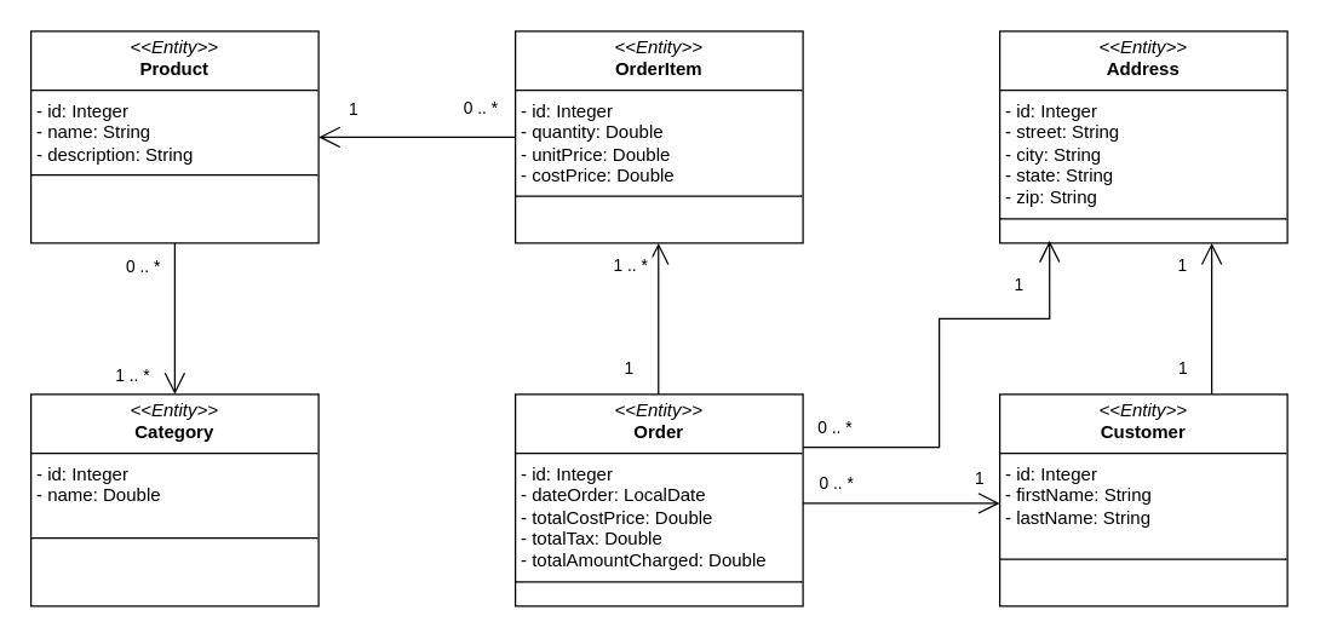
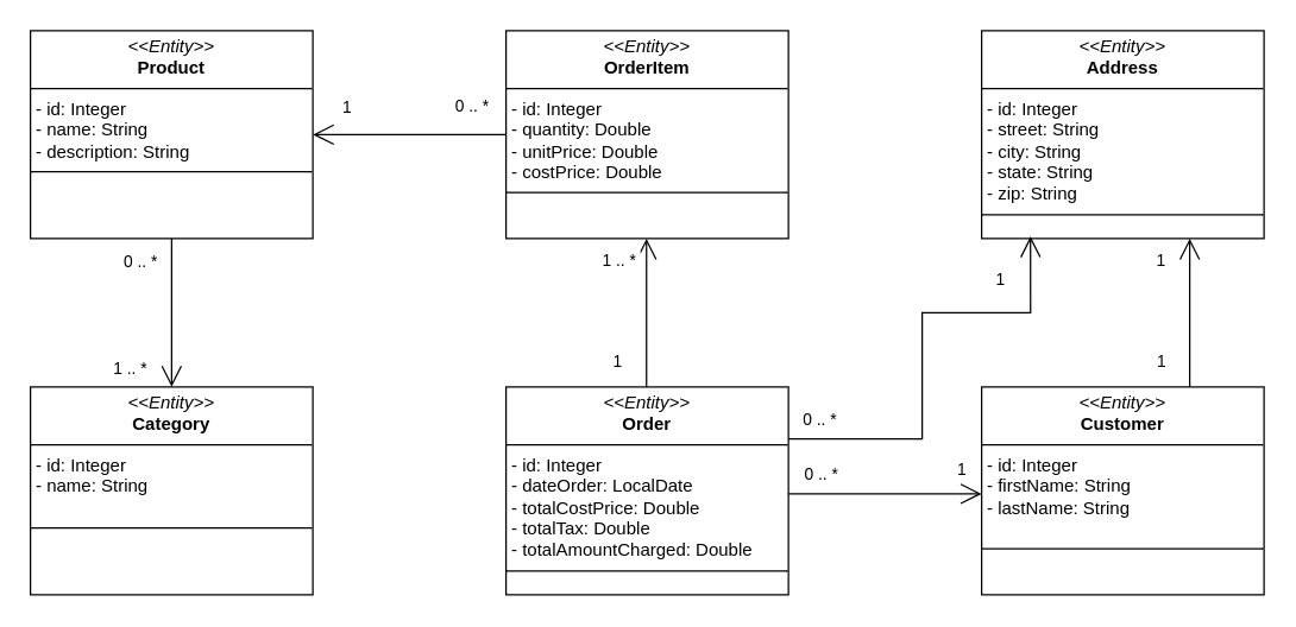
  <mxCell id="0" />
  <mxCell id="1" parent="0" />
  <mxCell id="2" value="&lt;p style=&quot;margin:0px;margin-top:4px;text-align:center;&quot;&gt;&lt;i&gt;&amp;lt;&amp;lt;Entity&amp;gt;&amp;gt;&lt;/i&gt;&lt;br&gt;&lt;b&gt;Product&lt;/b&gt;&lt;/p&gt;&lt;hr size=&quot;1&quot; style=&quot;border-style:solid;&quot;&gt;&lt;p style=&quot;margin:0px;margin-left:4px;&quot;&gt;- id: Integer&lt;br&gt;- name: String&lt;/p&gt;&lt;p style=&quot;margin:0px;margin-left:4px;&quot;&gt;- description: String&lt;/p&gt;&lt;hr size=&quot;1&quot; style=&quot;border-style:solid;&quot;&gt;&lt;p style=&quot;margin:0px;margin-left:4px;&quot;&gt;&lt;br&gt;&lt;/p&gt;" style="verticalAlign=top;align=left;overflow=fill;html=1;whiteSpace=wrap;" vertex="1" parent="1"><mxGeometry x="20" y="20" width="190" height="140" as="geometry" /></mxCell>
  <mxCell id="3" value="&lt;p style=&quot;margin:0px;margin-top:4px;text-align:center;&quot;&gt;&lt;i&gt;&amp;lt;&amp;lt;Entity&amp;gt;&amp;gt;&lt;/i&gt;&lt;br&gt;&lt;b&gt;OrderItem&lt;/b&gt;&lt;/p&gt;&lt;hr size=&quot;1&quot; style=&quot;border-style:solid;&quot;&gt;&lt;p style=&quot;margin:0px;margin-left:4px;&quot;&gt;- id: Integer&lt;br&gt;- quantity: Double&lt;/p&gt;&lt;p style=&quot;margin:0px;margin-left:4px;&quot;&gt;- unitPrice: Double&lt;/p&gt;&lt;p style=&quot;margin:0px;margin-left:4px;&quot;&gt;- costPrice: Double&lt;/p&gt;&lt;hr size=&quot;1&quot; style=&quot;border-style:solid;&quot;&gt;&lt;p style=&quot;margin:0px;margin-left:4px;&quot;&gt;&lt;br&gt;&lt;/p&gt;" style="verticalAlign=top;align=left;overflow=fill;html=1;whiteSpace=wrap;" vertex="1" parent="1"><mxGeometry x="340" y="20" width="190" height="140" as="geometry" /></mxCell>
- <mxCell id="4" value="&lt;p style=&quot;margin:0px;margin-top:4px;text-align:center;&quot;&gt;&lt;i&gt;&amp;lt;&amp;lt;Entity&amp;gt;&amp;gt;&lt;/i&gt;&lt;br&gt;&lt;b&gt;Category&lt;/b&gt;&lt;/p&gt;&lt;hr size=&quot;1&quot; style=&quot;border-style:solid;&quot;&gt;&lt;p style=&quot;margin:0px;margin-left:4px;&quot;&gt;- id: Integer&lt;br&gt;- name: Double&lt;/p&gt;&lt;p style=&quot;margin:0px;margin-left:4px;&quot;&gt;&lt;br&gt;&lt;/p&gt;&lt;hr size=&quot;1&quot; style=&quot;border-style:solid;&quot;&gt;&lt;p style=&quot;margin:0px;margin-left:4px;&quot;&gt;&lt;br&gt;&lt;/p&gt;" style="verticalAlign=top;align=left;overflow=fill;html=1;whiteSpace=wrap;" vertex="1" parent="1"><mxGeometry x="20" y="260" width="190" height="140" as="geometry" /></mxCell>
+ <mxCell id="4" value="&lt;p style=&quot;margin:0px;margin-top:4px;text-align:center;&quot;&gt;&lt;i&gt;&amp;lt;&amp;lt;Entity&amp;gt;&amp;gt;&lt;/i&gt;&lt;br&gt;&lt;b&gt;Category&lt;/b&gt;&lt;/p&gt;&lt;hr size=&quot;1&quot; style=&quot;border-style:solid;&quot;&gt;&lt;p style=&quot;margin:0px;margin-left:4px;&quot;&gt;- id: Integer&lt;br&gt;- name: String&lt;/p&gt;&lt;p style=&quot;margin:0px;margin-left:4px;&quot;&gt;&lt;br&gt;&lt;/p&gt;&lt;hr size=&quot;1&quot; style=&quot;border-style:solid;&quot;&gt;&lt;p style=&quot;margin:0px;margin-left:4px;&quot;&gt;&lt;br&gt;&lt;/p&gt;" style="verticalAlign=top;align=left;overflow=fill;html=1;whiteSpace=wrap;" vertex="1" parent="1"><mxGeometry x="20" y="260" width="190" height="140" as="geometry" /></mxCell>
  <mxCell id="5" value="&lt;p style=&quot;margin:0px;margin-top:4px;text-align:center;&quot;&gt;&lt;i&gt;&amp;lt;&amp;lt;Entity&amp;gt;&amp;gt;&lt;/i&gt;&lt;br&gt;&lt;b&gt;Order&lt;/b&gt;&lt;/p&gt;&lt;hr size=&quot;1&quot; style=&quot;border-style:solid;&quot;&gt;&lt;p style=&quot;margin:0px;margin-left:4px;&quot;&gt;- id: Integer&lt;br&gt;- dateOrder: LocalDate&lt;/p&gt;&lt;p style=&quot;margin:0px;margin-left:4px;&quot;&gt;- totalCostPrice: Double&lt;/p&gt;&lt;p style=&quot;margin:0px;margin-left:4px;&quot;&gt;- totalTax: Double&lt;/p&gt;&lt;p style=&quot;margin:0px;margin-left:4px;&quot;&gt;- totalAmountCharged: Double&lt;/p&gt;&lt;hr size=&quot;1&quot; style=&quot;border-style:solid;&quot;&gt;&lt;p style=&quot;margin:0px;margin-left:4px;&quot;&gt;&lt;br&gt;&lt;/p&gt;" style="verticalAlign=top;align=left;overflow=fill;html=1;whiteSpace=wrap;" vertex="1" parent="1"><mxGeometry x="340" y="260" width="190" height="140" as="geometry" /></mxCell>
  <mxCell id="6" value="&lt;p style=&quot;margin:0px;margin-top:4px;text-align:center;&quot;&gt;&lt;i&gt;&amp;lt;&amp;lt;Entity&amp;gt;&amp;gt;&lt;/i&gt;&lt;br&gt;&lt;b&gt;Address&lt;/b&gt;&lt;/p&gt;&lt;hr size=&quot;1&quot; style=&quot;border-style:solid;&quot;&gt;&lt;p style=&quot;margin:0px;margin-left:4px;&quot;&gt;- id: Integer&lt;br&gt;- street: String&lt;/p&gt;&lt;p style=&quot;margin:0px;margin-left:4px;&quot;&gt;- city: String&lt;/p&gt;&lt;p style=&quot;margin:0px;margin-left:4px;&quot;&gt;- state: String&lt;/p&gt;&lt;p style=&quot;margin:0px;margin-left:4px;&quot;&gt;- zip: String&lt;/p&gt;&lt;hr size=&quot;1&quot; style=&quot;border-style:solid;&quot;&gt;&lt;p style=&quot;margin:0px;margin-left:4px;&quot;&gt;&lt;br&gt;&lt;/p&gt;" style="verticalAlign=top;align=left;overflow=fill;html=1;whiteSpace=wrap;" vertex="1" parent="1"><mxGeometry x="660" y="20" width="190" height="140" as="geometry" /></mxCell>
  <mxCell id="7" value="&lt;p style=&quot;margin:0px;margin-top:4px;text-align:center;&quot;&gt;&lt;i&gt;&amp;lt;&amp;lt;Entity&amp;gt;&amp;gt;&lt;/i&gt;&lt;br&gt;&lt;b&gt;Customer&lt;/b&gt;&lt;/p&gt;&lt;hr size=&quot;1&quot; style=&quot;border-style:solid;&quot;&gt;&lt;p style=&quot;margin:0px;margin-left:4px;&quot;&gt;- id: Integer&lt;br&gt;- firstName: String&lt;/p&gt;&lt;p style=&quot;margin:0px;margin-left:4px;&quot;&gt;- lastName: String&lt;/p&gt;&lt;p style=&quot;margin:0px;margin-left:4px;&quot;&gt;&lt;br&gt;&lt;/p&gt;&lt;hr size=&quot;1&quot; style=&quot;border-style:solid;&quot;&gt;&lt;p style=&quot;margin:0px;margin-left:4px;&quot;&gt;&lt;br&gt;&lt;/p&gt;" style="verticalAlign=top;align=left;overflow=fill;html=1;whiteSpace=wrap;" vertex="1" parent="1"><mxGeometry x="660" y="260" width="190" height="140" as="geometry" /></mxCell>
  <mxCell id="8" value="" style="endArrow=open;endFill=1;endSize=12;html=1;rounded=0;" edge="1" parent="1"><mxGeometry width="160" relative="1" as="geometry"><mxPoint x="530" y="332" as="sourcePoint" /><mxPoint x="660" y="332" as="targetPoint" /></mxGeometry></mxCell>
  <mxCell id="9" value="1&amp;nbsp;" style="edgeLabel;html=1;align=center;verticalAlign=middle;resizable=0;points=[];" vertex="1" connectable="0" parent="8"><mxGeometry x="0.846" y="2" relative="1" as="geometry"><mxPoint x="-3" y="-15" as="offset" /></mxGeometry></mxCell>
  <mxCell id="10" value="&amp;nbsp;0 .. *&amp;nbsp;" style="edgeLabel;html=1;align=center;verticalAlign=middle;resizable=0;points=[];" vertex="1" connectable="0" parent="8"><mxGeometry x="-0.862" y="-1" relative="1" as="geometry"><mxPoint x="12" y="-15" as="offset" /></mxGeometry></mxCell>
  <mxCell id="11" value="" style="endArrow=open;endFill=1;endSize=12;html=1;rounded=0;entryX=0.5;entryY=1;entryDx=0;entryDy=0;exitX=0.5;exitY=0;exitDx=0;exitDy=0;" edge="1" parent="1"><mxGeometry width="160" relative="1" as="geometry"><mxPoint x="800" y="260" as="sourcePoint" /><mxPoint x="800" y="160" as="targetPoint" /></mxGeometry></mxCell>
  <mxCell id="12" value="1&amp;nbsp;" style="edgeLabel;html=1;align=center;verticalAlign=middle;resizable=0;points=[];" vertex="1" connectable="0" parent="11"><mxGeometry x="0.846" y="2" relative="1" as="geometry"><mxPoint x="-17" y="6" as="offset" /></mxGeometry></mxCell>
  <mxCell id="13" value="1" style="edgeLabel;html=1;align=center;verticalAlign=middle;resizable=0;points=[];" vertex="1" connectable="0" parent="11"><mxGeometry x="-0.862" y="-1" relative="1" as="geometry"><mxPoint x="-21" y="-11" as="offset" /></mxGeometry></mxCell>
  <mxCell id="14" value="" style="endArrow=open;endFill=1;endSize=12;html=1;rounded=0;entryX=0.173;entryY=0.989;entryDx=0;entryDy=0;exitX=1;exitY=0.25;exitDx=0;exitDy=0;entryPerimeter=0;edgeStyle=orthogonalEdgeStyle;" edge="1" parent="1" source="5" target="6"><mxGeometry width="160" relative="1" as="geometry"><mxPoint x="610" y="280" as="sourcePoint" /><mxPoint x="610" y="180" as="targetPoint" /><Array as="points"><mxPoint x="620" y="295" /><mxPoint x="620" y="210" /><mxPoint x="693" y="210" /></Array></mxGeometry></mxCell>
  <mxCell id="15" value="1&amp;nbsp;" style="edgeLabel;html=1;align=center;verticalAlign=middle;resizable=0;points=[];" vertex="1" connectable="0" parent="14"><mxGeometry x="0.846" y="2" relative="1" as="geometry"><mxPoint x="-17" y="6" as="offset" /></mxGeometry></mxCell>
  <mxCell id="16" value="&amp;nbsp;0 .. *&amp;nbsp;" style="edgeLabel;html=1;align=center;verticalAlign=middle;resizable=0;points=[];" vertex="1" connectable="0" parent="14"><mxGeometry x="-0.862" y="-1" relative="1" as="geometry"><mxPoint x="-1" y="-15" as="offset" /></mxGeometry></mxCell>
  <mxCell id="17" value="" style="endArrow=open;endFill=1;endSize=12;html=1;rounded=0;entryX=0.5;entryY=1;entryDx=0;entryDy=0;exitX=0.5;exitY=0;exitDx=0;exitDy=0;" edge="1" parent="1"><mxGeometry width="160" relative="1" as="geometry"><mxPoint x="434.5" y="260" as="sourcePoint" /><mxPoint x="434.5" y="160" as="targetPoint" /></mxGeometry></mxCell>
  <mxCell id="18" value="&amp;nbsp;1 .. *&amp;nbsp;" style="edgeLabel;html=1;align=center;verticalAlign=middle;resizable=0;points=[];" vertex="1" connectable="0" parent="17"><mxGeometry x="0.846" y="2" relative="1" as="geometry"><mxPoint x="-17" y="6" as="offset" /></mxGeometry></mxCell>
  <mxCell id="19" value="1" style="edgeLabel;html=1;align=center;verticalAlign=middle;resizable=0;points=[];" vertex="1" connectable="0" parent="17"><mxGeometry x="-0.862" y="-1" relative="1" as="geometry"><mxPoint x="-21" y="-11" as="offset" /></mxGeometry></mxCell>
  <mxCell id="20" value="" style="endArrow=open;endFill=1;endSize=12;html=1;rounded=0;entryX=1;entryY=0.5;entryDx=0;entryDy=0;exitX=0;exitY=0.5;exitDx=0;exitDy=0;" edge="1" parent="1" source="3" target="2"><mxGeometry width="160" relative="1" as="geometry"><mxPoint x="240" y="240" as="sourcePoint" /><mxPoint x="240" y="140" as="targetPoint" /></mxGeometry></mxCell>
  <mxCell id="21" value="&amp;nbsp;1&amp;nbsp;" style="edgeLabel;html=1;align=center;verticalAlign=middle;resizable=0;points=[];" vertex="1" connectable="0" parent="20"><mxGeometry x="0.846" y="2" relative="1" as="geometry"><mxPoint x="12" y="-21" as="offset" /></mxGeometry></mxCell>
  <mxCell id="22" value="&amp;nbsp;0 .. *&amp;nbsp;" style="edgeLabel;html=1;align=center;verticalAlign=middle;resizable=0;points=[];" vertex="1" connectable="0" parent="20"><mxGeometry x="-0.862" y="-1" relative="1" as="geometry"><mxPoint x="-15" y="-19" as="offset" /></mxGeometry></mxCell>
  <mxCell id="23" value="" style="endArrow=open;endFill=1;endSize=12;html=1;rounded=0;exitX=0.5;exitY=1;exitDx=0;exitDy=0;entryX=0.5;entryY=0;entryDx=0;entryDy=0;" edge="1" parent="1" source="2" target="4"><mxGeometry width="160" relative="1" as="geometry"><mxPoint x="444.5" y="270" as="sourcePoint" /><mxPoint x="120" y="210" as="targetPoint" /></mxGeometry></mxCell>
  <mxCell id="24" value="&amp;nbsp;1 .. *&amp;nbsp;" style="edgeLabel;html=1;align=center;verticalAlign=middle;resizable=0;points=[];" vertex="1" connectable="0" parent="23"><mxGeometry x="0.846" y="2" relative="1" as="geometry"><mxPoint x="-31" y="-5" as="offset" /></mxGeometry></mxCell>
  <mxCell id="25" value="&amp;nbsp;0 .. *&amp;nbsp;" style="edgeLabel;html=1;align=center;verticalAlign=middle;resizable=0;points=[];" vertex="1" connectable="0" parent="23"><mxGeometry x="-0.862" y="-1" relative="1" as="geometry"><mxPoint x="-21" y="8" as="offset" /></mxGeometry></mxCell>
